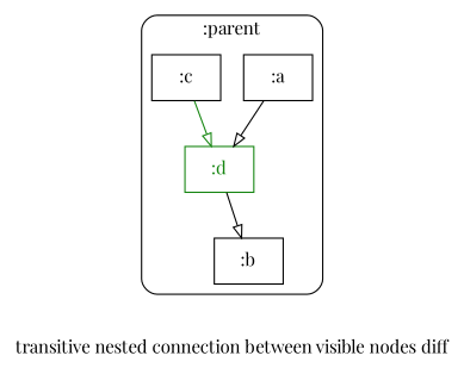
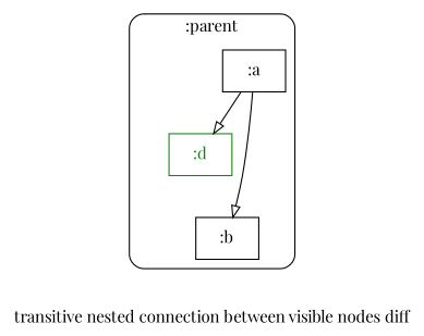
  digraph {
    bgcolor="#ffffff"
    fontcolor="#000000"
    fontname="Playfair Display"
    label="transitive nested connection between visible nodes diff"
    node [color="#000000" fontcolor="#000000" fontname="Playfair Display" shape=rectangle]
    edge [arrowhead=empty color="#000000" fontname="Playfair Display"]
    n1 [label=":a"]
    n2 [label=":b"]
-   n3 [label=":c"]
    n4 [color="#158510" fontcolor="#158510" label=":d"]
    subgraph cluster_1 {
      color="#000000"
      label=":parent"
      style=rounded
      n1
      n2
-     n3
      n4
    }
-   n4 -> n2
+   n1 -> n2
    n1 -> n4
-   n3 -> n4 [color="#158510"]
  }
